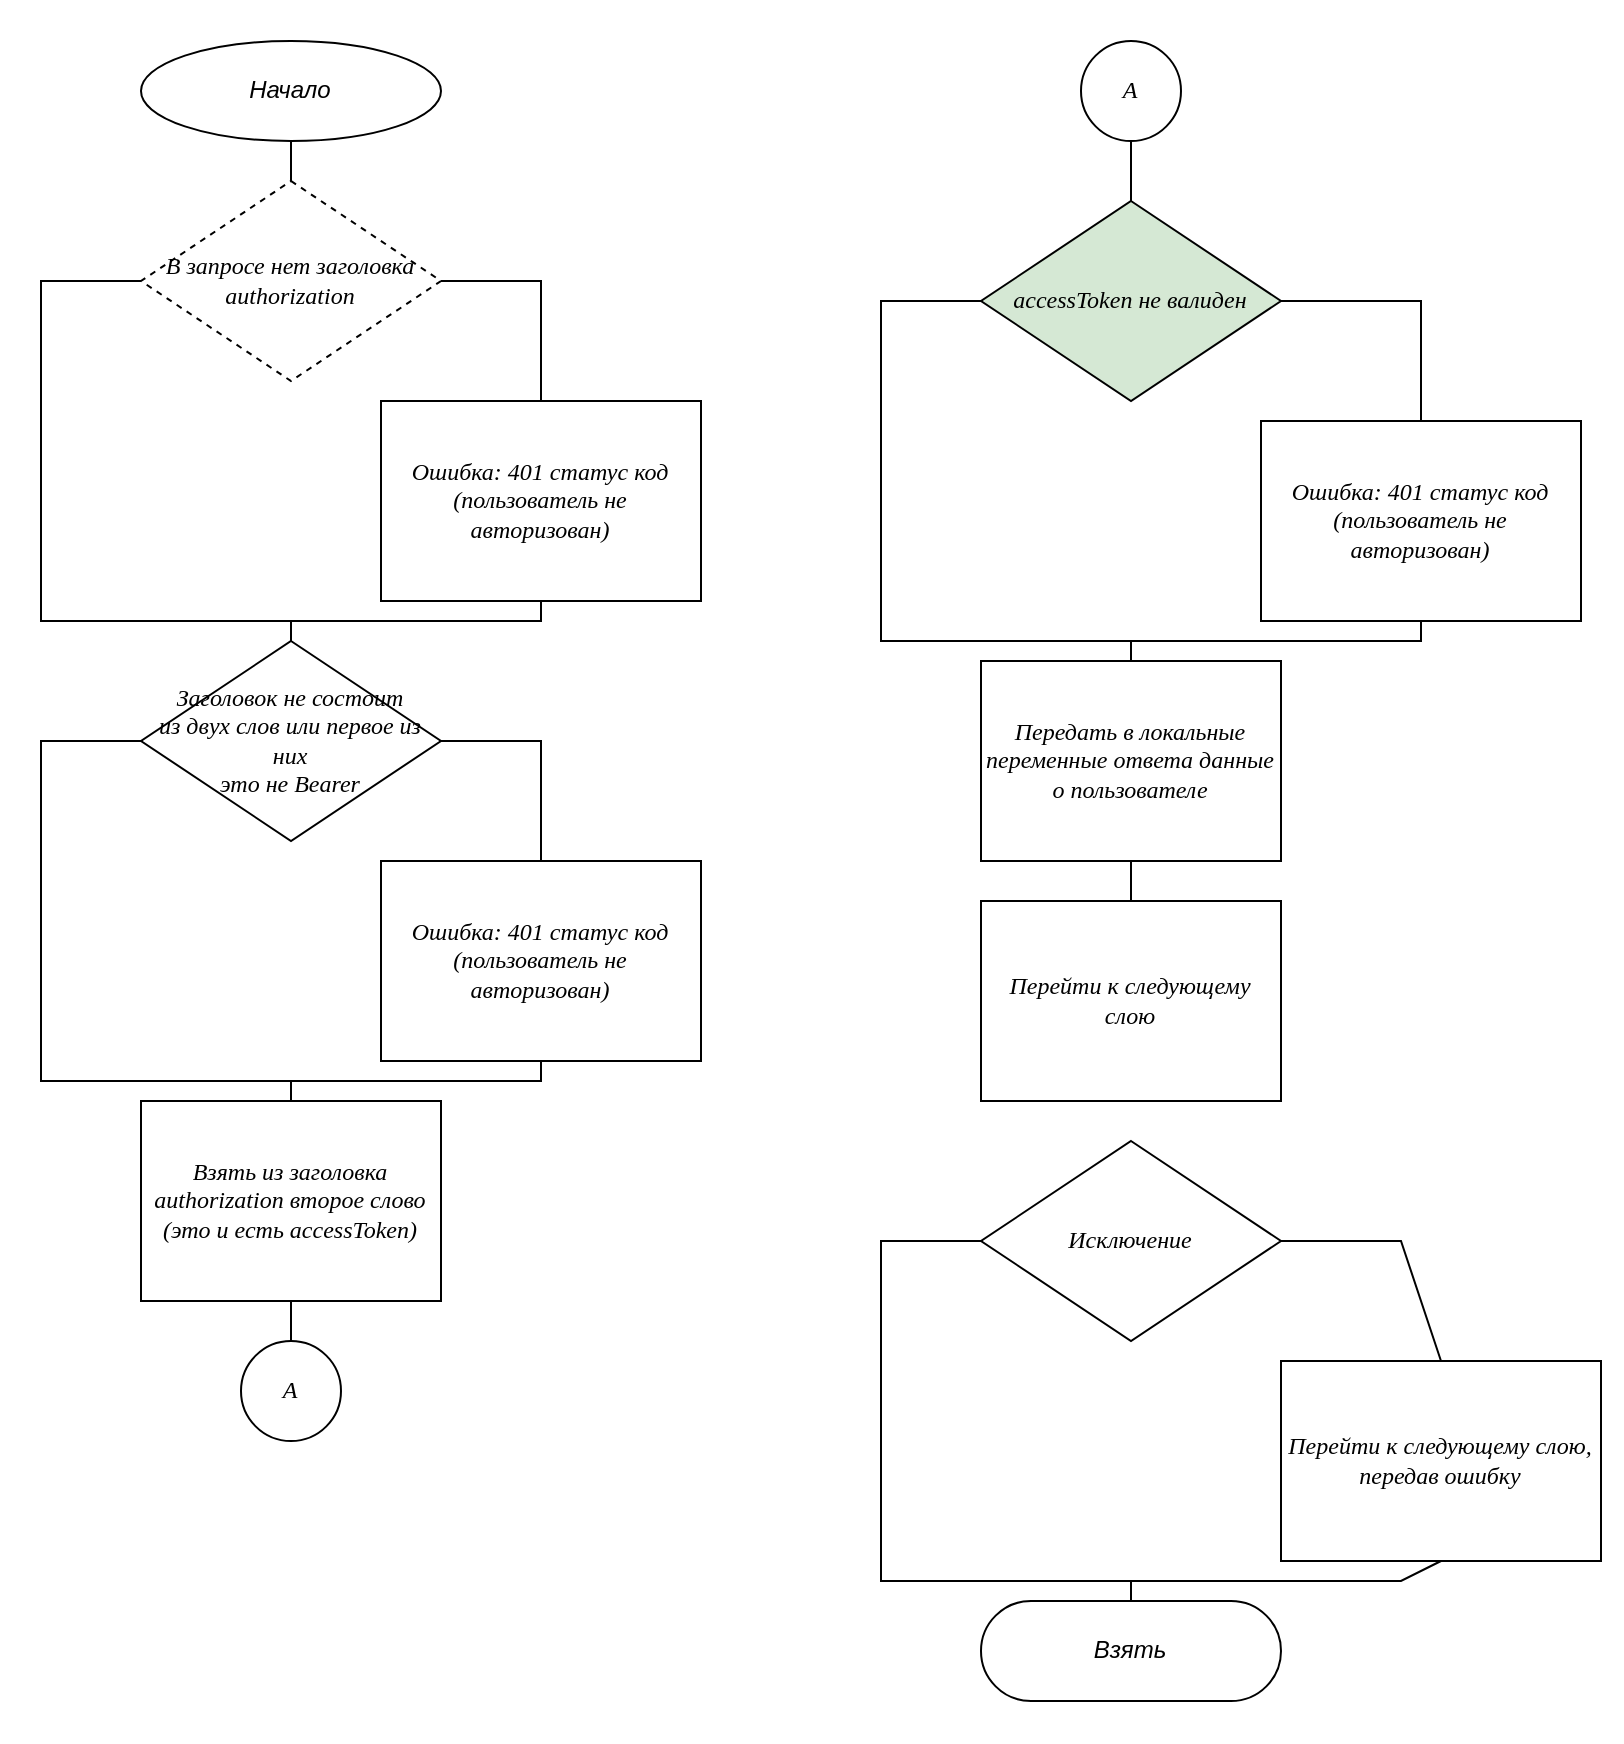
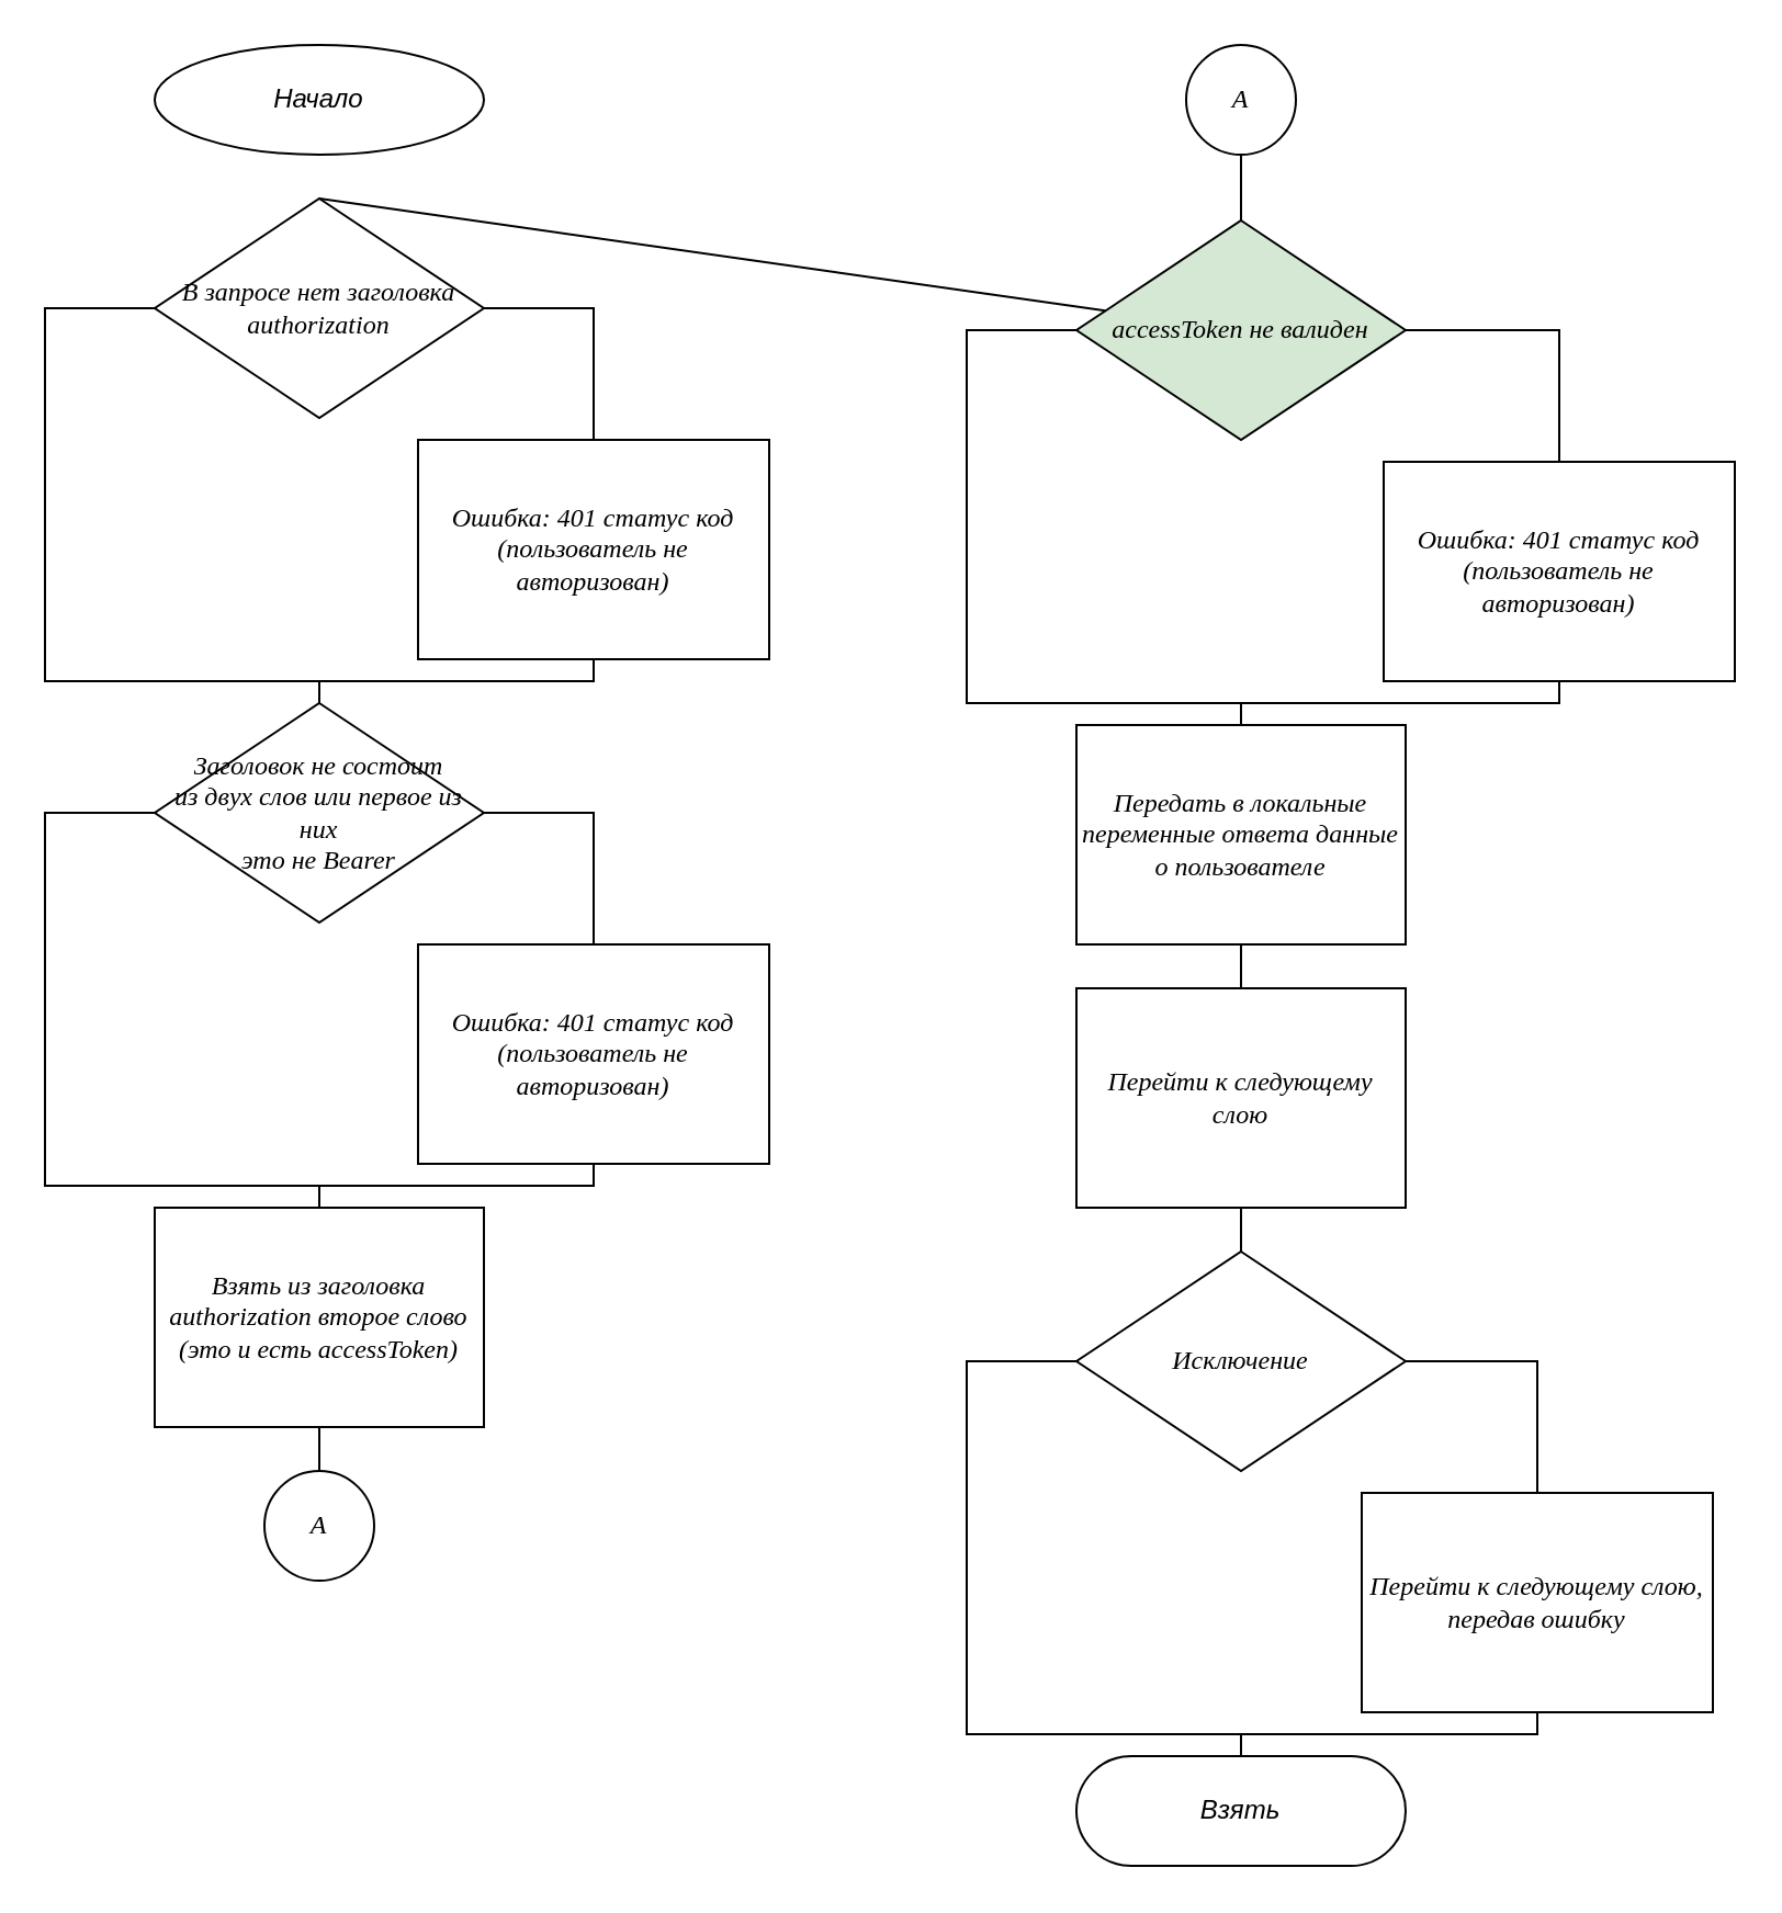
  <mxCell id="0" />
  <mxCell id="1" parent="0" />
  <mxCell id="2" value="&lt;i&gt;Начало&lt;/i&gt;" style="ellipse;whiteSpace=wrap;html=1;glass=0;arcSize=50;" vertex="1" parent="1"><mxGeometry x="70" y="20" width="150" height="50" as="geometry" /></mxCell>
  <mxCell id="3" value="&lt;font face=&quot;GOST2304 Type A&quot;&gt;&lt;i&gt;Исключение&lt;/i&gt;&lt;/font&gt;" style="rhombus;whiteSpace=wrap;html=1;" vertex="1" parent="1"><mxGeometry x="490" y="570" width="150" height="100" as="geometry" /></mxCell>
- <mxCell id="4" value="&lt;font face=&quot;GOST2304 Type A&quot;&gt;&lt;i&gt;В запросе нет заголовка&lt;/i&gt;&lt;/font&gt;&lt;div&gt;&lt;font face=&quot;GOST2304 Type A&quot;&gt;&lt;i&gt;authorization&lt;/i&gt;&lt;/font&gt;&lt;/div&gt;" style="rhombus;whiteSpace=wrap;html=1;dashed=1;" vertex="1" parent="1"><mxGeometry x="70" y="90" width="150" height="100" as="geometry" /></mxCell>
+ <mxCell id="4" value="&lt;font face=&quot;GOST2304 Type A&quot;&gt;&lt;i&gt;В запросе нет заголовка&lt;/i&gt;&lt;/font&gt;&lt;div&gt;&lt;font face=&quot;GOST2304 Type A&quot;&gt;&lt;i&gt;authorization&lt;/i&gt;&lt;/font&gt;&lt;/div&gt;" style="rhombus;whiteSpace=wrap;html=1;" vertex="1" parent="1"><mxGeometry x="70" y="90" width="150" height="100" as="geometry" /></mxCell>
  <mxCell id="5" value="&lt;font face=&quot;GOST2304 Type A&quot;&gt;&lt;i&gt;Ошибка: 401 статус код (пользователь не авторизован)&lt;/i&gt;&lt;/font&gt;" style="rounded=0;whiteSpace=wrap;html=1;" vertex="1" parent="1"><mxGeometry x="190" y="200" width="160" height="100" as="geometry" /></mxCell>
  <mxCell id="6" value="&lt;font face=&quot;GOST2304 Type A&quot;&gt;&lt;i&gt;Заголовок не состоит&lt;/i&gt;&lt;/font&gt;&lt;div&gt;&lt;font face=&quot;GOST2304 Type A&quot;&gt;&lt;i&gt;из двух слов или первое из них&lt;/i&gt;&lt;/font&gt;&lt;/div&gt;&lt;div&gt;&lt;font face=&quot;GOST2304 Type A&quot;&gt;&lt;i&gt;это не Bearer&lt;/i&gt;&lt;/font&gt;&lt;/div&gt;" style="rhombus;whiteSpace=wrap;html=1;" vertex="1" parent="1"><mxGeometry x="70" y="320" width="150" height="100" as="geometry" /></mxCell>
  <mxCell id="7" value="&lt;font face=&quot;GOST2304 Type A&quot;&gt;&lt;i&gt;Ошибка: 401 статус код (пользователь не авторизован)&lt;/i&gt;&lt;/font&gt;" style="rounded=0;whiteSpace=wrap;html=1;" vertex="1" parent="1"><mxGeometry x="190" y="430" width="160" height="100" as="geometry" /></mxCell>
  <mxCell id="8" value="&lt;font face=&quot;GOST2304 Type A&quot;&gt;&lt;i&gt;Взять из заголовка authorization второе слово (это и есть accessToken)&lt;/i&gt;&lt;/font&gt;" style="rounded=0;whiteSpace=wrap;html=1;" vertex="1" parent="1"><mxGeometry x="70" y="550" width="150" height="100" as="geometry" /></mxCell>
  <mxCell id="9" value="&lt;font face=&quot;GOST2304 Type A&quot;&gt;&lt;i&gt;accessToken не валиден&lt;/i&gt;&lt;/font&gt;" style="rhombus;whiteSpace=wrap;html=1;fillColor=#d5e8d4;" vertex="1" parent="1"><mxGeometry x="490" y="100" width="150" height="100" as="geometry" /></mxCell>
  <mxCell id="10" value="&lt;font face=&quot;GOST2304 Type A&quot;&gt;&lt;i&gt;Ошибка: 401 статус код (пользователь не авторизован)&lt;/i&gt;&lt;/font&gt;" style="rounded=0;whiteSpace=wrap;html=1;" vertex="1" parent="1"><mxGeometry x="630" y="210" width="160" height="100" as="geometry" /></mxCell>
  <mxCell id="11" value="&lt;font face=&quot;GOST2304 Type A&quot;&gt;&lt;i&gt;Передать в локальные переменные ответа данные о пользователе&lt;/i&gt;&lt;/font&gt;" style="rounded=0;whiteSpace=wrap;html=1;" vertex="1" parent="1"><mxGeometry x="490" y="330" width="150" height="100" as="geometry" /></mxCell>
  <mxCell id="12" value="&lt;font face=&quot;GOST2304 Type A&quot;&gt;&lt;i&gt;Перейти к следующему слою&lt;/i&gt;&lt;/font&gt;" style="rounded=0;whiteSpace=wrap;html=1;" vertex="1" parent="1"><mxGeometry x="490" y="450" width="150" height="100" as="geometry" /></mxCell>
- <mxCell id="13" value="&lt;font face=&quot;GOST2304 Type A&quot;&gt;&lt;i&gt;Перейти к следующему слою, передав ошибку&lt;/i&gt;&lt;/font&gt;" style="rounded=0;whiteSpace=wrap;html=1;" vertex="1" parent="1"><mxGeometry x="640" y="680" width="160" height="100" as="geometry" /></mxCell>
+ <mxCell id="13" value="&lt;font face=&quot;GOST2304 Type A&quot;&gt;&lt;i&gt;Перейти к следующему слою, передав ошибку&lt;/i&gt;&lt;/font&gt;" style="rounded=0;whiteSpace=wrap;html=1;" vertex="1" parent="1"><mxGeometry x="620" y="680" width="160" height="100" as="geometry" /></mxCell>
  <mxCell id="14" value="&lt;i&gt;Взять&lt;/i&gt;" style="rounded=1;whiteSpace=wrap;html=1;glass=0;arcSize=50;" vertex="1" parent="1"><mxGeometry x="490" y="800" width="150" height="50" as="geometry" /></mxCell>
- <mxCell id="15" value="" style="endArrow=none;html=1;rounded=0;entryX=0.5;entryY=1;entryDx=0;entryDy=0;exitX=0.5;exitY=0;exitDx=0;exitDy=0;" edge="1" parent="1" source="4" target="2"><mxGeometry width="50" height="50" relative="1" as="geometry"><mxPoint x="130" y="120" as="sourcePoint" /><mxPoint x="180" y="70" as="targetPoint" /></mxGeometry></mxCell>
+ <mxCell id="15" value="" style="endArrow=none;html=1;rounded=0;exitX=0.5;exitY=0;exitDx=0;exitDy=0;" edge="1" parent="1" source="4" target="9"><mxGeometry width="50" height="50" relative="1" as="geometry"><mxPoint x="130" y="120" as="sourcePoint" /><mxPoint x="180" y="70" as="targetPoint" /></mxGeometry></mxCell>
  <mxCell id="16" value="" style="endArrow=none;html=1;rounded=0;entryX=1;entryY=0.5;entryDx=0;entryDy=0;exitX=0.5;exitY=0;exitDx=0;exitDy=0;" edge="1" parent="1" source="5" target="4"><mxGeometry width="50" height="50" relative="1" as="geometry"><mxPoint x="155" y="100" as="sourcePoint" /><mxPoint x="155" y="80" as="targetPoint" /><Array as="points"><mxPoint x="270" y="140" /></Array></mxGeometry></mxCell>
  <mxCell id="17" value="" style="endArrow=none;html=1;rounded=0;entryX=0;entryY=0.5;entryDx=0;entryDy=0;" edge="1" parent="1" target="4"><mxGeometry width="50" height="50" relative="1" as="geometry"><mxPoint x="140" y="310" as="sourcePoint" /><mxPoint x="165" y="90" as="targetPoint" /><Array as="points"><mxPoint x="20" y="310" /><mxPoint x="20" y="140" /></Array></mxGeometry></mxCell>
  <mxCell id="18" value="" style="endArrow=none;html=1;rounded=0;exitX=0.5;exitY=1;exitDx=0;exitDy=0;" edge="1" parent="1" source="5"><mxGeometry width="50" height="50" relative="1" as="geometry"><mxPoint x="230" y="310" as="sourcePoint" /><mxPoint x="140" y="310" as="targetPoint" /><Array as="points"><mxPoint x="270" y="310" /></Array></mxGeometry></mxCell>
  <mxCell id="19" value="" style="endArrow=none;html=1;rounded=0;entryX=0.5;entryY=0;entryDx=0;entryDy=0;" edge="1" parent="1" target="6"><mxGeometry width="50" height="50" relative="1" as="geometry"><mxPoint x="145" y="310" as="sourcePoint" /><mxPoint x="185" y="110" as="targetPoint" /></mxGeometry></mxCell>
  <mxCell id="20" value="" style="endArrow=none;html=1;rounded=0;entryX=0.5;entryY=0;entryDx=0;entryDy=0;exitX=1;exitY=0.5;exitDx=0;exitDy=0;" edge="1" parent="1" source="6" target="7"><mxGeometry width="50" height="50" relative="1" as="geometry"><mxPoint x="155" y="320" as="sourcePoint" /><mxPoint x="155" y="330" as="targetPoint" /><Array as="points"><mxPoint x="270" y="370" /></Array></mxGeometry></mxCell>
  <mxCell id="21" value="" style="endArrow=none;html=1;rounded=0;entryX=0;entryY=0.5;entryDx=0;entryDy=0;" edge="1" parent="1" target="6"><mxGeometry width="50" height="50" relative="1" as="geometry"><mxPoint x="150" y="540" as="sourcePoint" /><mxPoint x="165" y="340" as="targetPoint" /><Array as="points"><mxPoint x="20" y="540" /><mxPoint x="20" y="370" /></Array></mxGeometry></mxCell>
  <mxCell id="22" value="" style="endArrow=none;html=1;rounded=0;entryX=0.5;entryY=1;entryDx=0;entryDy=0;" edge="1" parent="1" target="7"><mxGeometry width="50" height="50" relative="1" as="geometry"><mxPoint x="150" y="540" as="sourcePoint" /><mxPoint x="175" y="350" as="targetPoint" /><Array as="points"><mxPoint x="270" y="540" /></Array></mxGeometry></mxCell>
  <mxCell id="23" value="" style="endArrow=none;html=1;rounded=0;entryX=0.5;entryY=0;entryDx=0;entryDy=0;" edge="1" parent="1" target="8"><mxGeometry width="50" height="50" relative="1" as="geometry"><mxPoint x="145" y="540" as="sourcePoint" /><mxPoint x="185" y="360" as="targetPoint" /></mxGeometry></mxCell>
  <mxCell id="24" value="" style="endArrow=none;html=1;rounded=0;entryX=1;entryY=0.5;entryDx=0;entryDy=0;exitX=0.5;exitY=0;exitDx=0;exitDy=0;" edge="1" parent="1" source="10" target="9"><mxGeometry width="50" height="50" relative="1" as="geometry"><mxPoint x="575" y="90" as="sourcePoint" /><mxPoint x="575" y="110" as="targetPoint" /><Array as="points"><mxPoint x="710" y="150" /></Array></mxGeometry></mxCell>
  <mxCell id="25" value="" style="endArrow=none;html=1;rounded=0;exitX=0;exitY=0.5;exitDx=0;exitDy=0;" edge="1" parent="1" source="9"><mxGeometry width="50" height="50" relative="1" as="geometry"><mxPoint x="585" y="100" as="sourcePoint" /><mxPoint x="570" y="320" as="targetPoint" /><Array as="points"><mxPoint x="440" y="150" /><mxPoint x="440" y="320" /></Array></mxGeometry></mxCell>
  <mxCell id="26" value="" style="endArrow=none;html=1;rounded=0;entryX=0.5;entryY=1;entryDx=0;entryDy=0;" edge="1" parent="1" target="10"><mxGeometry width="50" height="50" relative="1" as="geometry"><mxPoint x="570" y="320" as="sourcePoint" /><mxPoint x="595" y="130" as="targetPoint" /><Array as="points"><mxPoint x="710" y="320" /></Array></mxGeometry></mxCell>
  <mxCell id="27" value="" style="endArrow=none;html=1;rounded=0;entryX=0.5;entryY=0;entryDx=0;entryDy=0;" edge="1" parent="1" target="11"><mxGeometry width="50" height="50" relative="1" as="geometry"><mxPoint x="565" y="320" as="sourcePoint" /><mxPoint x="605" y="140" as="targetPoint" /></mxGeometry></mxCell>
  <mxCell id="28" value="" style="endArrow=none;html=1;rounded=0;entryX=0.5;entryY=0;entryDx=0;entryDy=0;exitX=0.5;exitY=1;exitDx=0;exitDy=0;" edge="1" parent="1" source="11" target="12"><mxGeometry width="50" height="50" relative="1" as="geometry"><mxPoint x="575" y="330" as="sourcePoint" /><mxPoint x="575" y="340" as="targetPoint" /></mxGeometry></mxCell>
+ <mxCell id="29" value="" style="endArrow=none;html=1;rounded=0;entryX=0.5;entryY=1;entryDx=0;entryDy=0;exitX=0.5;exitY=0;exitDx=0;exitDy=0;" edge="1" parent="1" source="3" target="12"><mxGeometry width="50" height="50" relative="1" as="geometry"><mxPoint x="575" y="440" as="sourcePoint" /><mxPoint x="575" y="460" as="targetPoint" /></mxGeometry></mxCell>
  <mxCell id="30" value="" style="endArrow=none;html=1;rounded=0;entryX=1;entryY=0.5;entryDx=0;entryDy=0;exitX=0.5;exitY=0;exitDx=0;exitDy=0;" edge="1" parent="1" source="13" target="3"><mxGeometry width="50" height="50" relative="1" as="geometry"><mxPoint x="575" y="580" as="sourcePoint" /><mxPoint x="575" y="560" as="targetPoint" /><Array as="points"><mxPoint x="700" y="620" /></Array></mxGeometry></mxCell>
  <mxCell id="31" value="" style="endArrow=none;html=1;rounded=0;entryX=0;entryY=0.5;entryDx=0;entryDy=0;" edge="1" parent="1" target="3"><mxGeometry width="50" height="50" relative="1" as="geometry"><mxPoint x="570" y="790" as="sourcePoint" /><mxPoint x="660" y="640" as="targetPoint" /><Array as="points"><mxPoint x="440" y="790" /><mxPoint x="440" y="620" /></Array></mxGeometry></mxCell>
  <mxCell id="32" value="" style="endArrow=none;html=1;rounded=0;exitX=0.5;exitY=1;exitDx=0;exitDy=0;" edge="1" parent="1" source="13"><mxGeometry width="50" height="50" relative="1" as="geometry"><mxPoint x="730" y="710" as="sourcePoint" /><mxPoint x="570" y="790" as="targetPoint" /><Array as="points"><mxPoint x="700" y="790" /></Array></mxGeometry></mxCell>
  <mxCell id="33" value="" style="endArrow=none;html=1;rounded=0;entryX=0.5;entryY=0;entryDx=0;entryDy=0;" edge="1" parent="1" target="14"><mxGeometry width="50" height="50" relative="1" as="geometry"><mxPoint x="565" y="790" as="sourcePoint" /><mxPoint x="575" y="560" as="targetPoint" /></mxGeometry></mxCell>
  <mxCell id="34" value="&lt;font face=&quot;GOST2304 Type A&quot;&gt;&lt;i&gt;А&lt;/i&gt;&lt;/font&gt;" style="ellipse;whiteSpace=wrap;html=1;aspect=fixed;" vertex="1" parent="1"><mxGeometry x="540" y="20" width="50" height="50" as="geometry" /></mxCell>
  <mxCell id="35" value="&lt;font face=&quot;GOST2304 Type A&quot;&gt;&lt;i&gt;А&lt;/i&gt;&lt;/font&gt;" style="ellipse;whiteSpace=wrap;html=1;aspect=fixed;" vertex="1" parent="1"><mxGeometry x="120" y="670" width="50" height="50" as="geometry" /></mxCell>
  <mxCell id="36" value="" style="endArrow=none;html=1;rounded=0;entryX=0.5;entryY=0;entryDx=0;entryDy=0;exitX=0.5;exitY=1;exitDx=0;exitDy=0;" edge="1" parent="1" source="8" target="35"><mxGeometry width="50" height="50" relative="1" as="geometry"><mxPoint x="155" y="550" as="sourcePoint" /><mxPoint x="155" y="560" as="targetPoint" /></mxGeometry></mxCell>
  <mxCell id="37" value="" style="endArrow=none;html=1;rounded=0;entryX=0.5;entryY=0;entryDx=0;entryDy=0;exitX=0.5;exitY=1;exitDx=0;exitDy=0;" edge="1" parent="1" source="34" target="9"><mxGeometry width="50" height="50" relative="1" as="geometry"><mxPoint x="155" y="660" as="sourcePoint" /><mxPoint x="155" y="680" as="targetPoint" /></mxGeometry></mxCell>
